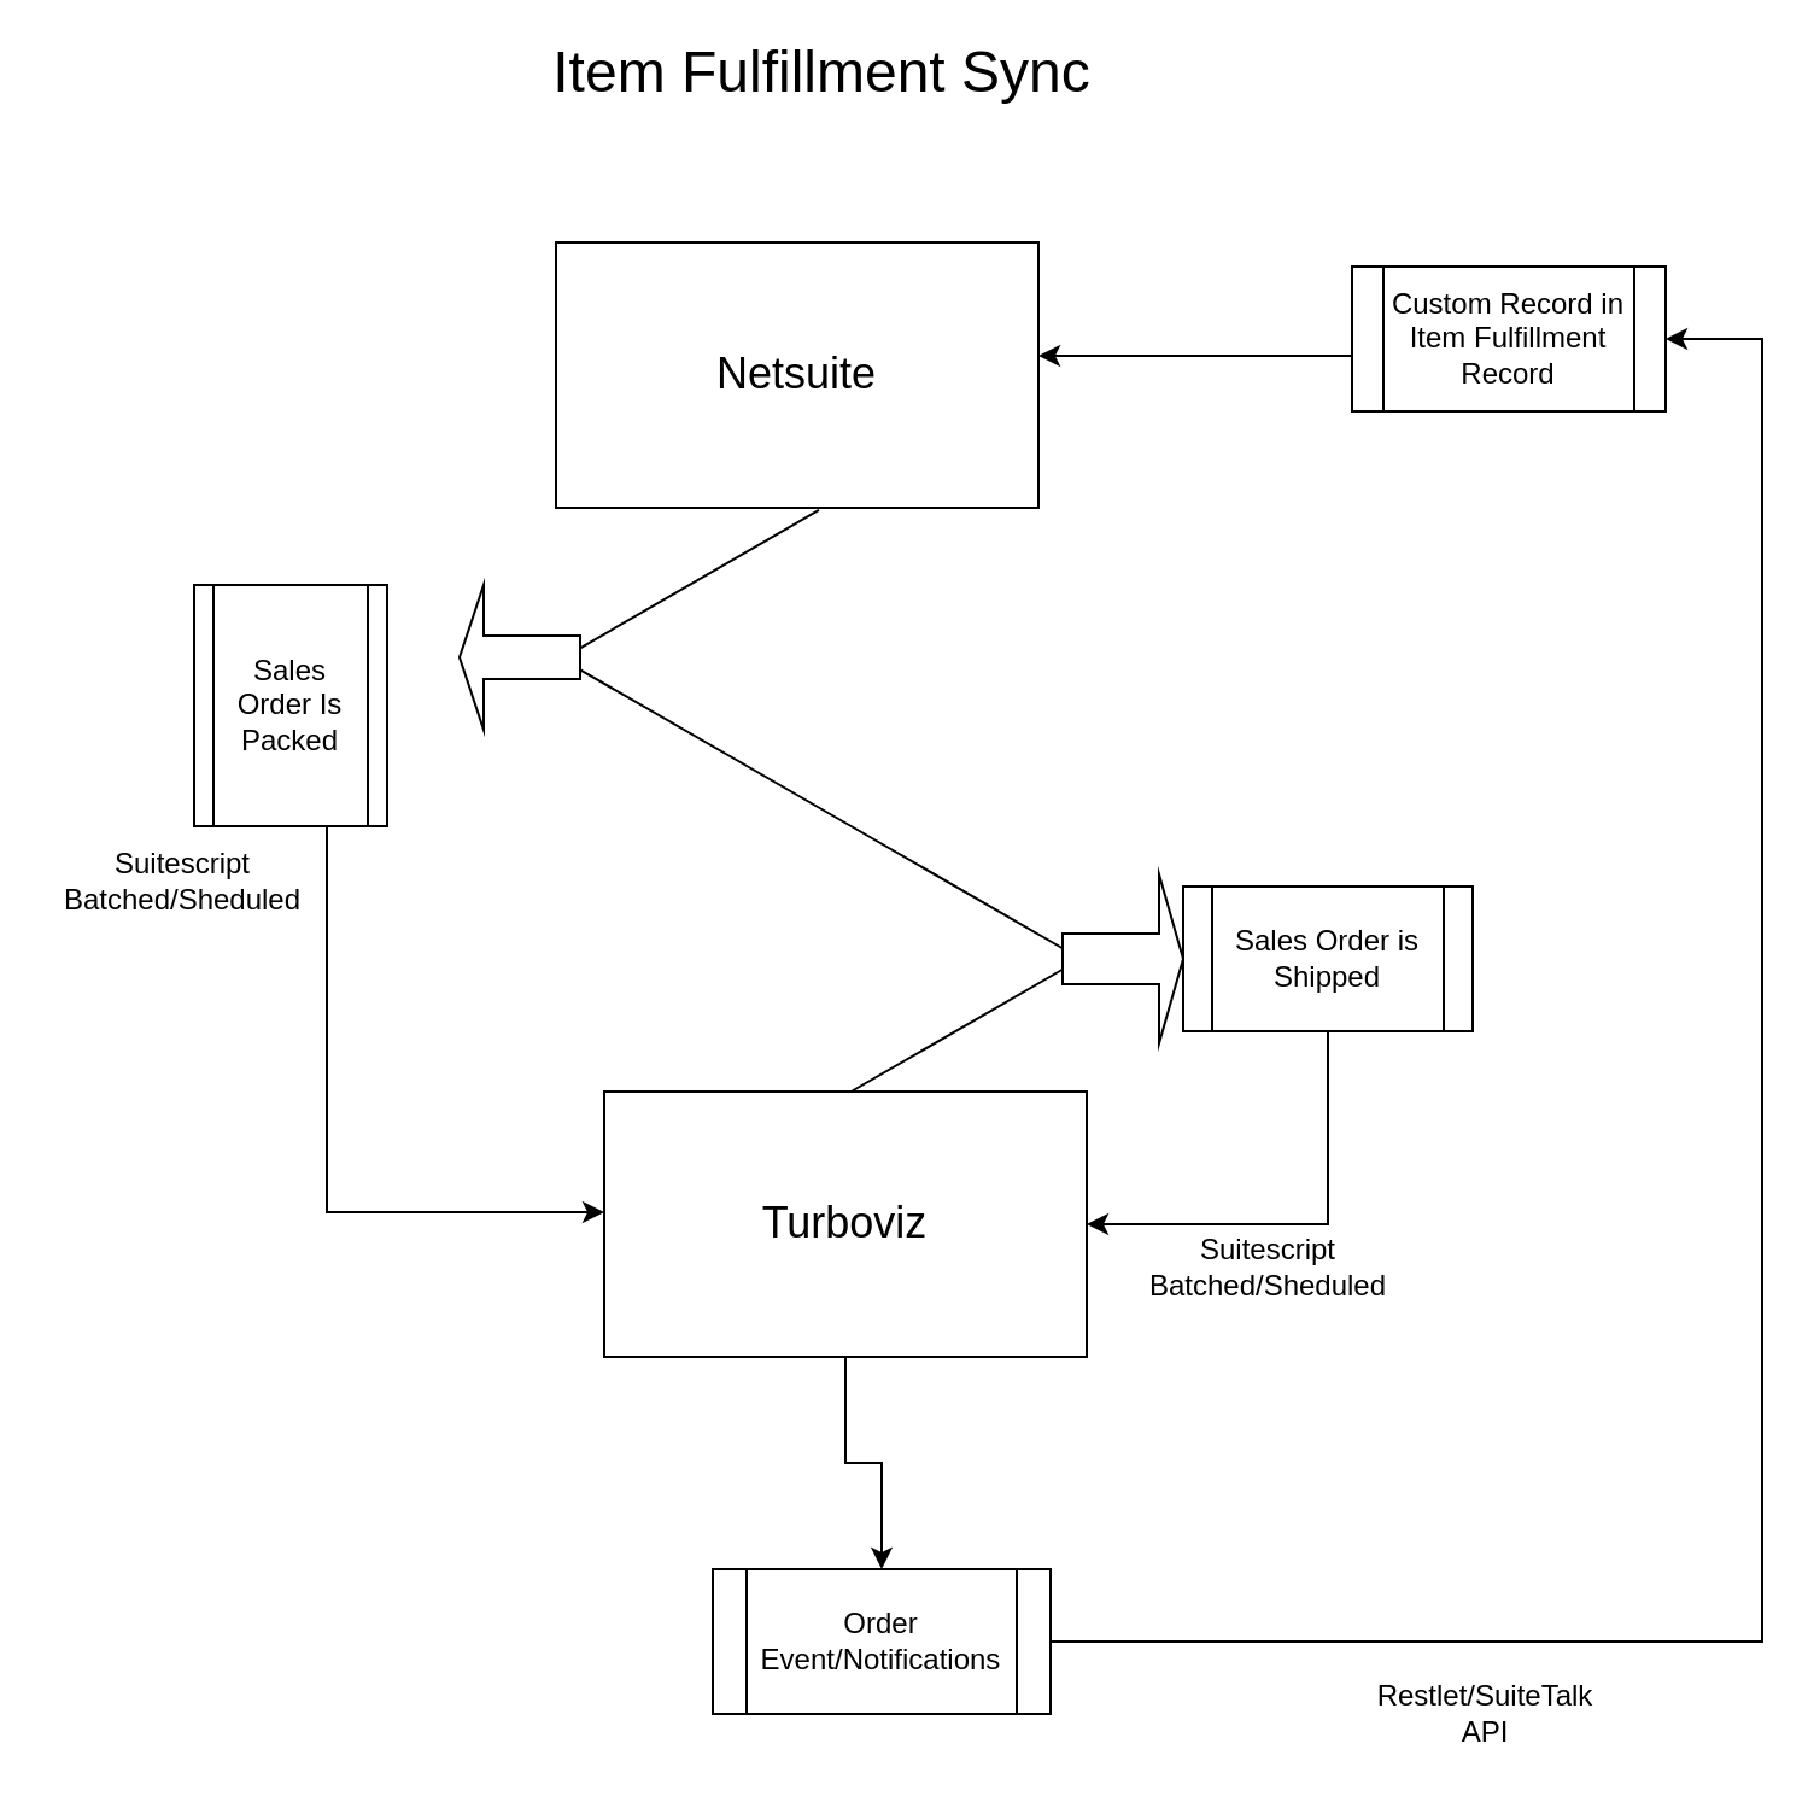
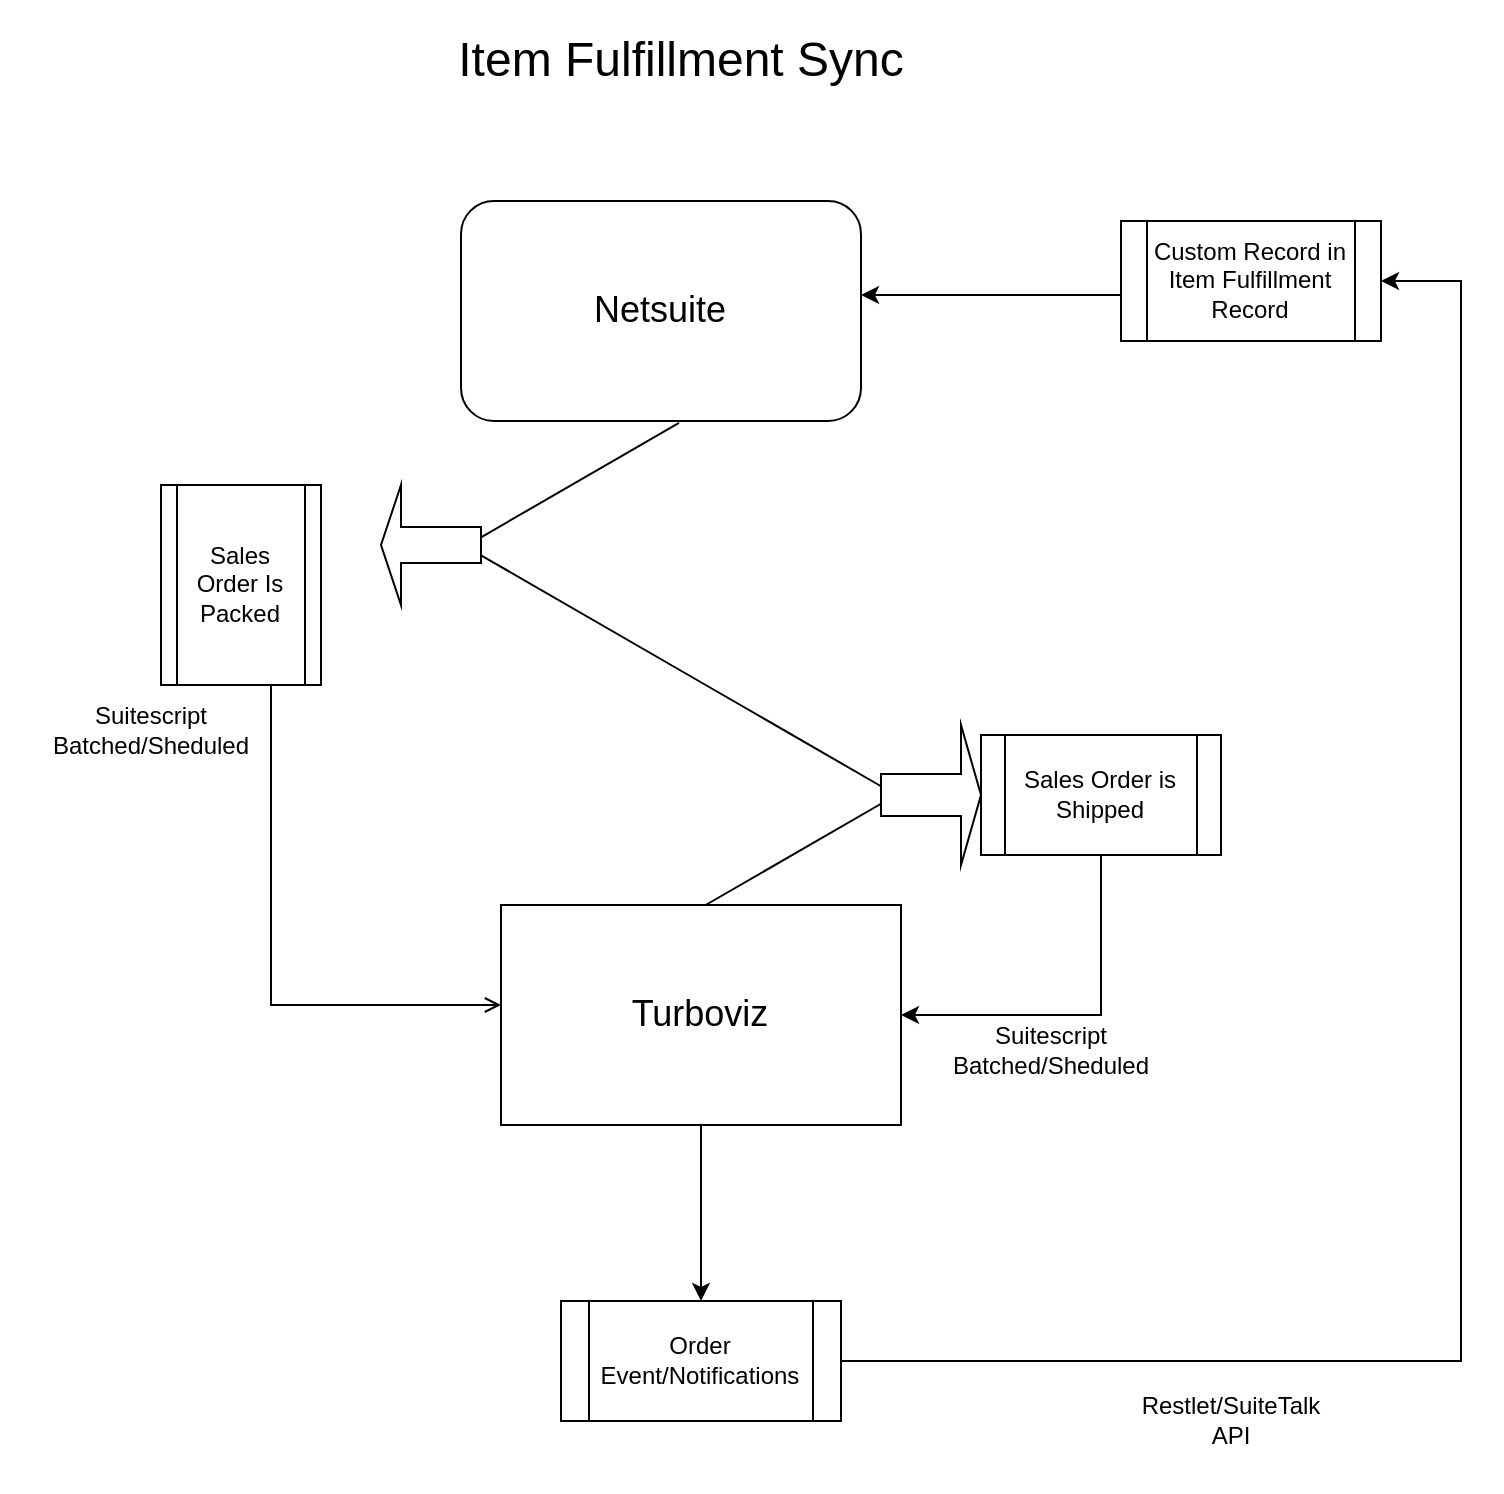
  <mxCell id="0" />
  <mxCell id="1" parent="0" />
- <mxCell id="2" value="&lt;font style=&quot;font-size: 18px&quot;&gt;Netsuite&lt;/font&gt;" style="rounded=0;whiteSpace=wrap;html=1;" vertex="1" parent="1"><mxGeometry x="230" y="100" width="200" height="110" as="geometry" /></mxCell>
+ <mxCell id="2" value="&lt;font style=&quot;font-size: 18px&quot;&gt;Netsuite&lt;/font&gt;" style="whiteSpace=wrap;html=1;rounded=1;" vertex="1" parent="1"><mxGeometry x="230" y="100" width="200" height="110" as="geometry" /></mxCell>
  <mxCell id="3" style="edgeStyle=orthogonalEdgeStyle;rounded=0;orthogonalLoop=1;jettySize=auto;html=1;" edge="1" parent="1" source="4" target="16"><mxGeometry relative="1" as="geometry"><mxPoint x="350" y="742" as="targetPoint" /></mxGeometry></mxCell>
  <mxCell id="4" value="&lt;font style=&quot;font-size: 18px&quot;&gt;Turboviz&lt;/font&gt;" style="rounded=0;whiteSpace=wrap;html=1;" vertex="1" parent="1"><mxGeometry x="250" y="452" width="200" height="110" as="geometry" /></mxCell>
  <mxCell id="5" value="" style="edgeStyle=isometricEdgeStyle;endArrow=none;html=1;entryX=0.545;entryY=1.009;entryDx=0;entryDy=0;entryPerimeter=0;" edge="1" parent="1" target="2"><mxGeometry width="50" height="100" relative="1" as="geometry"><mxPoint x="352.34" y="452" as="sourcePoint" /><mxPoint x="334.31" y="222" as="targetPoint" /><Array as="points"><mxPoint x="352.34" y="342" /><mxPoint x="258.51" y="352" /><mxPoint x="368.51" y="392" /><mxPoint x="138.51" y="352" /><mxPoint x="508.51" y="572" /><mxPoint x="318.51" y="482" /><mxPoint x="278.51" y="482" /></Array></mxGeometry></mxCell>
- <mxCell id="6" style="edgeStyle=orthogonalEdgeStyle;rounded=0;orthogonalLoop=1;jettySize=auto;html=1;" edge="1" parent="1" source="7" target="4"><mxGeometry relative="1" as="geometry"><mxPoint x="135" y="492" as="targetPoint" /><Array as="points"><mxPoint x="135" y="502" /></Array></mxGeometry></mxCell>
+ <mxCell id="6" style="edgeStyle=orthogonalEdgeStyle;rounded=0;orthogonalLoop=1;jettySize=auto;html=1;endArrow=open;" edge="1" parent="1" source="7" target="4"><mxGeometry relative="1" as="geometry"><mxPoint x="135" y="492" as="targetPoint" /><Array as="points"><mxPoint x="135" y="502" /></Array></mxGeometry></mxCell>
  <mxCell id="7" value="Sales Order Is Packed" style="shape=process;whiteSpace=wrap;html=1;backgroundOutline=1;" vertex="1" parent="1"><mxGeometry x="80" y="242" width="80" height="100" as="geometry" /></mxCell>
  <mxCell id="8" value="" style="shape=singleArrow;direction=west;whiteSpace=wrap;html=1;" vertex="1" parent="1"><mxGeometry x="190" y="242" width="50" height="60" as="geometry" /></mxCell>
  <mxCell id="9" style="edgeStyle=orthogonalEdgeStyle;rounded=0;orthogonalLoop=1;jettySize=auto;html=1;" edge="1" parent="1" source="10" target="4"><mxGeometry relative="1" as="geometry"><mxPoint x="550" y="502" as="targetPoint" /><Array as="points"><mxPoint x="550" y="507" /></Array></mxGeometry></mxCell>
  <mxCell id="10" value="Sales Order is Shipped" style="shape=process;whiteSpace=wrap;html=1;backgroundOutline=1;" vertex="1" parent="1"><mxGeometry x="490" y="367" width="120" height="60" as="geometry" /></mxCell>
  <mxCell id="11" value="" style="shape=singleArrow;whiteSpace=wrap;html=1;" vertex="1" parent="1"><mxGeometry x="440" y="362" width="50" height="70" as="geometry" /></mxCell>
  <mxCell id="12" value="Suitescript&lt;br&gt;Batched/Sheduled" style="text;html=1;align=center;verticalAlign=middle;resizable=0;points=[];autosize=1;" vertex="1" parent="1"><mxGeometry x="20" y="350" width="110" height="30" as="geometry" /></mxCell>
  <mxCell id="13" value="Suitescript&lt;br&gt;Batched/Sheduled" style="text;html=1;align=center;verticalAlign=middle;resizable=0;points=[];autosize=1;" vertex="1" parent="1"><mxGeometry x="470" y="510" width="110" height="30" as="geometry" /></mxCell>
  <mxCell id="14" value="Restlet/SuiteTalk&lt;br&gt;API" style="text;html=1;align=center;verticalAlign=middle;resizable=0;points=[];autosize=1;" vertex="1" parent="1"><mxGeometry x="565" y="695" width="100" height="30" as="geometry" /></mxCell>
  <mxCell id="15" style="edgeStyle=orthogonalEdgeStyle;rounded=0;orthogonalLoop=1;jettySize=auto;html=1;entryX=1;entryY=0.5;entryDx=0;entryDy=0;" edge="1" parent="1" source="16" target="18"><mxGeometry relative="1" as="geometry"><mxPoint x="720" y="140" as="targetPoint" /><Array as="points"><mxPoint x="730" y="680" /><mxPoint x="730" y="140" /></Array></mxGeometry></mxCell>
- <mxCell id="16" value="Order Event/Notifications" style="shape=process;whiteSpace=wrap;html=1;backgroundOutline=1;" vertex="1" parent="1"><mxGeometry x="295" y="650" width="140" height="60" as="geometry" /></mxCell>
+ <mxCell id="16" value="Order Event/Notifications" style="shape=process;whiteSpace=wrap;html=1;backgroundOutline=1;" vertex="1" parent="1"><mxGeometry x="280" y="650" width="140" height="60" as="geometry" /></mxCell>
  <mxCell id="17" style="edgeStyle=orthogonalEdgeStyle;rounded=0;orthogonalLoop=1;jettySize=auto;html=1;" edge="1" parent="1" target="2"><mxGeometry relative="1" as="geometry"><mxPoint x="610" y="147" as="sourcePoint" /><Array as="points"><mxPoint x="510" y="147" /><mxPoint x="510" y="147" /></Array></mxGeometry></mxCell>
  <mxCell id="18" value="Custom Record in Item Fulfillment Record" style="shape=process;whiteSpace=wrap;html=1;backgroundOutline=1;" vertex="1" parent="1"><mxGeometry x="560" y="110" width="130" height="60" as="geometry" /></mxCell>
  <mxCell id="19" value="&lt;font style=&quot;font-size: 24px&quot;&gt;Item Fulfillment Sync&lt;/font&gt;" style="text;html=1;align=center;verticalAlign=middle;resizable=0;points=[];autosize=1;" vertex="1" parent="1"><mxGeometry x="220" y="20" width="240" height="20" as="geometry" /></mxCell>
